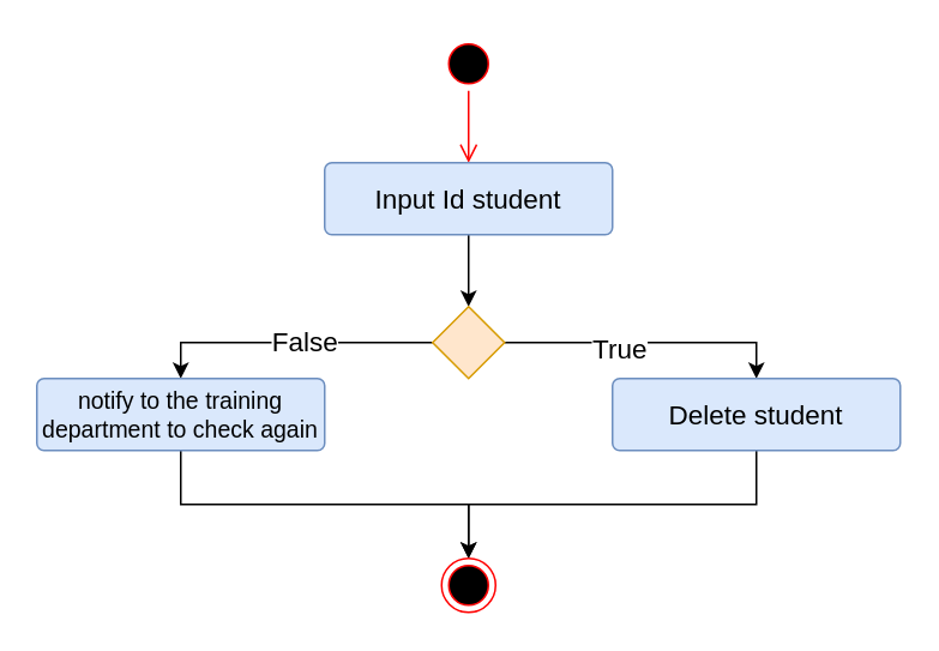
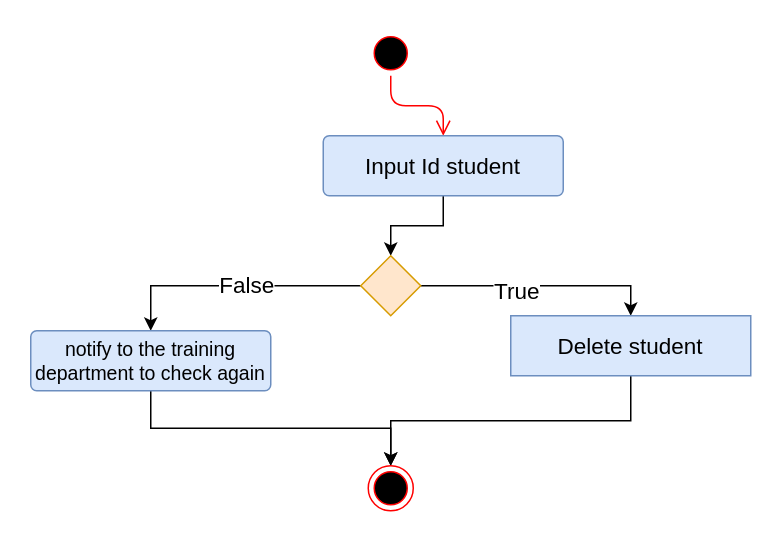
  <mxCell id="0" />
  <mxCell id="1" parent="0" />
  <mxCell id="2" value="" style="ellipse;html=1;shape=startState;fillColor=#000000;strokeColor=#ff0000;" vertex="1" parent="1"><mxGeometry x="245" y="20" width="30" height="30" as="geometry" /></mxCell>
  <mxCell id="3" value="" style="edgeStyle=orthogonalEdgeStyle;html=1;verticalAlign=bottom;endArrow=open;endSize=8;strokeColor=#ff0000;entryX=0.5;entryY=0;entryDx=0;entryDy=0;" edge="1" source="2" parent="1" target="5"><mxGeometry relative="1" as="geometry"><mxPoint x="245" y="90" as="targetPoint" /></mxGeometry></mxCell>
  <mxCell id="4" style="edgeStyle=orthogonalEdgeStyle;rounded=0;orthogonalLoop=1;jettySize=auto;html=1;exitX=0.5;exitY=1;exitDx=0;exitDy=0;entryX=0.5;entryY=0;entryDx=0;entryDy=0;" edge="1" parent="1" source="5" target="10"><mxGeometry relative="1" as="geometry" /></mxCell>
- <mxCell id="5" value="&lt;span style=&quot;font-size: 15px&quot;&gt;Input Id student&lt;/span&gt;" style="rounded=1;arcSize=10;whiteSpace=wrap;html=1;align=center;fillColor=#dae8fc;strokeColor=#6c8ebf;" vertex="1" parent="1"><mxGeometry x="180" y="90" width="160" height="40" as="geometry" /></mxCell>
+ <mxCell id="5" value="&lt;span style=&quot;font-size: 15px&quot;&gt;Input Id student&lt;/span&gt;" style="rounded=1;arcSize=10;whiteSpace=wrap;html=1;align=center;fillColor=#dae8fc;strokeColor=#6c8ebf;" vertex="1" parent="1"><mxGeometry x="215" y="90" width="160" height="40" as="geometry" /></mxCell>
  <mxCell id="6" style="edgeStyle=orthogonalEdgeStyle;rounded=0;orthogonalLoop=1;jettySize=auto;html=1;exitX=1;exitY=0.5;exitDx=0;exitDy=0;entryX=0.5;entryY=0;entryDx=0;entryDy=0;" edge="1" parent="1" source="10" target="12"><mxGeometry relative="1" as="geometry" /></mxCell>
  <mxCell id="7" value="True" style="edgeLabel;html=1;align=center;verticalAlign=middle;resizable=0;points=[];fontSize=15;" vertex="1" connectable="0" parent="6"><mxGeometry x="-0.212" y="-2" relative="1" as="geometry"><mxPoint as="offset" /></mxGeometry></mxCell>
  <mxCell id="8" style="edgeStyle=orthogonalEdgeStyle;rounded=0;orthogonalLoop=1;jettySize=auto;html=1;exitX=0;exitY=0.5;exitDx=0;exitDy=0;entryX=0.5;entryY=0;entryDx=0;entryDy=0;" edge="1" parent="1" source="10" target="14"><mxGeometry relative="1" as="geometry" /></mxCell>
  <mxCell id="9" value="False" style="edgeLabel;html=1;align=center;verticalAlign=middle;resizable=0;points=[];fontSize=15;" vertex="1" connectable="0" parent="8"><mxGeometry x="-0.1" y="-2" relative="1" as="geometry"><mxPoint as="offset" /></mxGeometry></mxCell>
  <mxCell id="10" value="" style="rhombus;whiteSpace=wrap;html=1;fillColor=#ffe6cc;strokeColor=#d79b00;" vertex="1" parent="1"><mxGeometry x="240" y="170" width="40" height="40" as="geometry" /></mxCell>
  <mxCell id="11" style="edgeStyle=orthogonalEdgeStyle;rounded=0;orthogonalLoop=1;jettySize=auto;html=1;exitX=0.5;exitY=1;exitDx=0;exitDy=0;fontSize=15;" edge="1" parent="1" source="12" target="15"><mxGeometry relative="1" as="geometry" /></mxCell>
- <mxCell id="12" value="&lt;span style=&quot;font-size: 15px&quot;&gt;Delete student&lt;/span&gt;" style="rounded=1;arcSize=10;whiteSpace=wrap;html=1;align=center;fillColor=#dae8fc;strokeColor=#6c8ebf;" vertex="1" parent="1"><mxGeometry x="340" y="210" width="160" height="40" as="geometry" /></mxCell>
+ <mxCell id="12" value="&lt;span style=&quot;font-size: 15px&quot;&gt;Delete student&lt;/span&gt;" style="arcSize=10;whiteSpace=wrap;html=1;align=center;fillColor=#dae8fc;strokeColor=#6c8ebf;rounded=0;" vertex="1" parent="1"><mxGeometry x="340" y="210" width="160" height="40" as="geometry" /></mxCell>
  <mxCell id="13" style="edgeStyle=orthogonalEdgeStyle;rounded=0;orthogonalLoop=1;jettySize=auto;html=1;exitX=0.5;exitY=1;exitDx=0;exitDy=0;entryX=0.5;entryY=0;entryDx=0;entryDy=0;fontSize=15;" edge="1" parent="1" source="14" target="15"><mxGeometry relative="1" as="geometry" /></mxCell>
- <mxCell id="14" value="&lt;font style=&quot;font-size: 13px&quot;&gt;notify to the training department to check again&lt;/font&gt;" style="rounded=1;arcSize=10;whiteSpace=wrap;html=1;align=center;fillColor=#dae8fc;strokeColor=#6c8ebf;" vertex="1" parent="1"><mxGeometry x="20" y="210" width="160" height="40" as="geometry" /></mxCell>
+ <mxCell id="14" value="&lt;font style=&quot;font-size: 13px&quot;&gt;notify to the training department to check again&lt;/font&gt;" style="rounded=1;arcSize=10;whiteSpace=wrap;html=1;align=center;fillColor=#dae8fc;strokeColor=#6c8ebf;" vertex="1" parent="1"><mxGeometry x="20" y="220" width="160" height="40" as="geometry" /></mxCell>
  <mxCell id="15" value="" style="ellipse;html=1;shape=endState;fillColor=#000000;strokeColor=#ff0000;fontSize=15;verticalAlign=middle;" vertex="1" parent="1"><mxGeometry x="245" y="310" width="30" height="30" as="geometry" /></mxCell>
